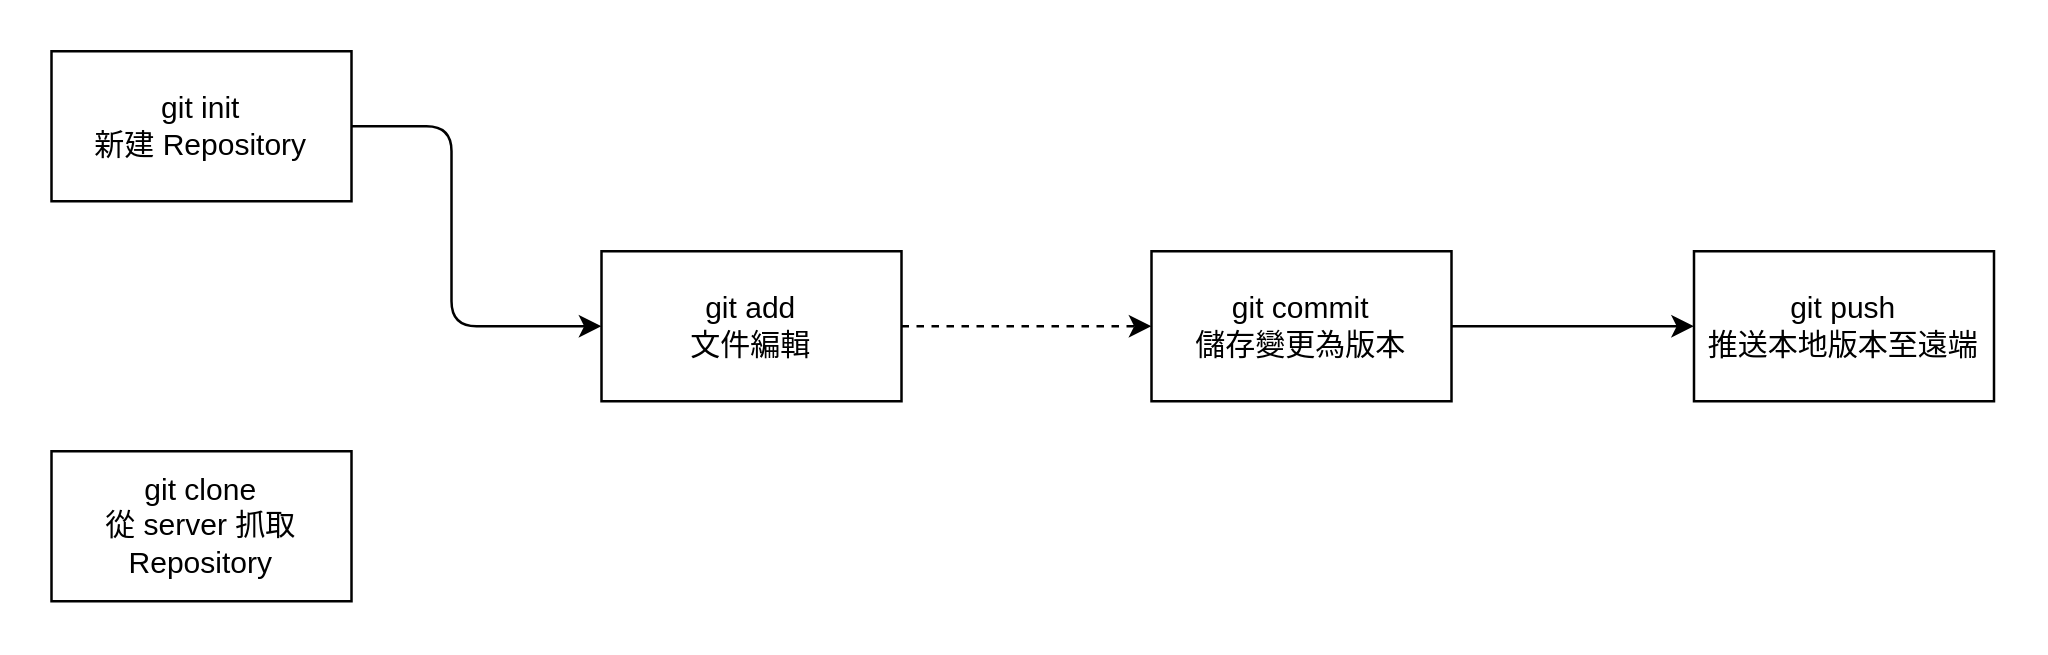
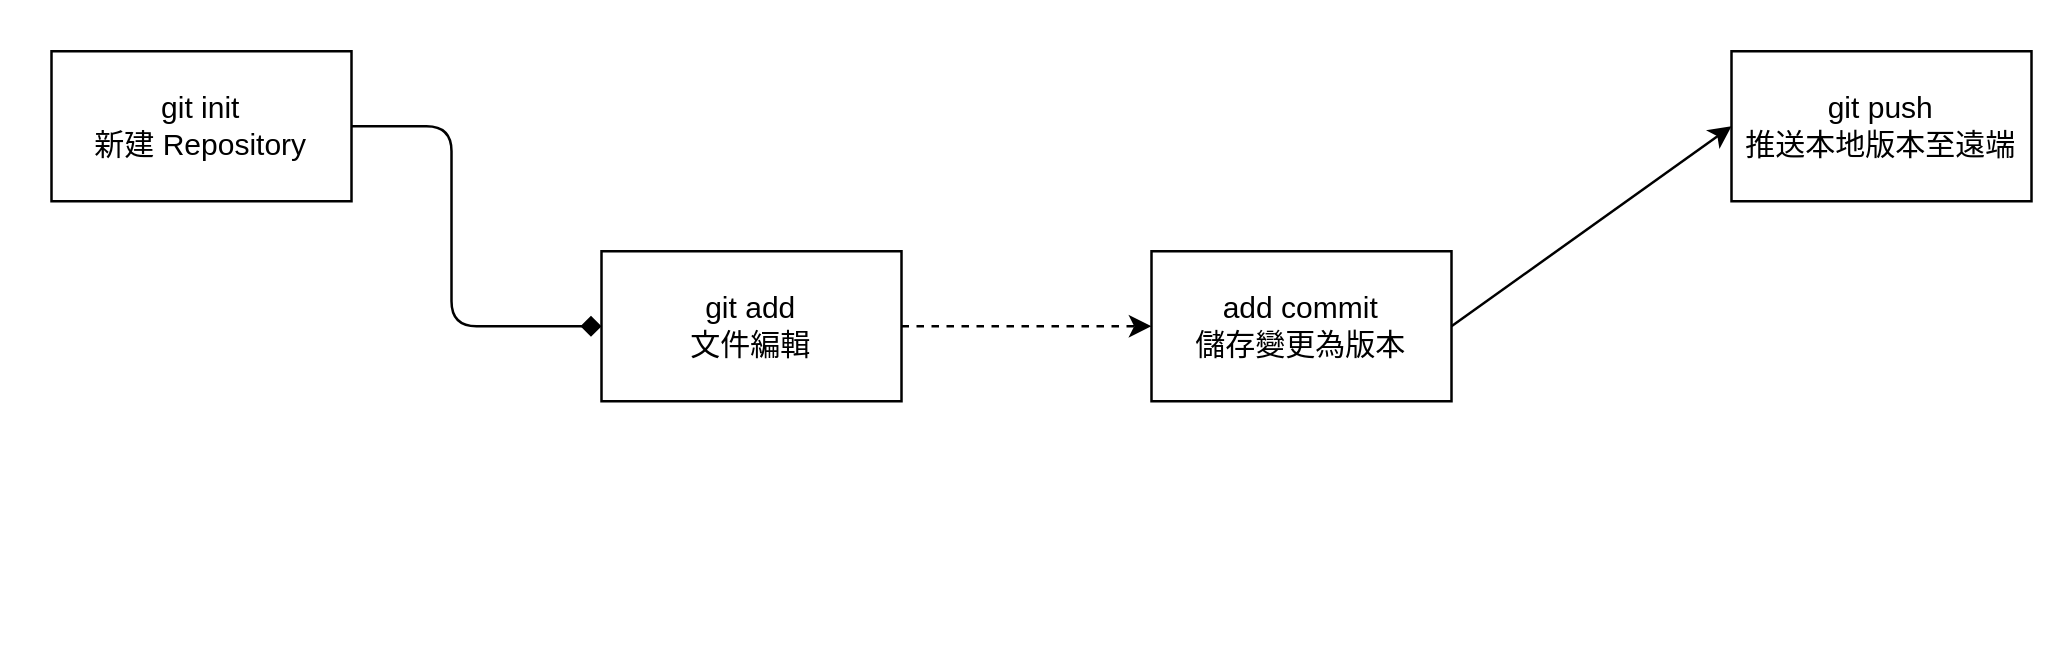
  <mxCell id="0" />
  <mxCell id="1" parent="0" />
  <mxCell id="2" value="git init&lt;br&gt;新建 Repository" style="rounded=0;whiteSpace=wrap;html=1;" vertex="1" parent="1"><mxGeometry x="20" y="20" width="120" height="60" as="geometry" /></mxCell>
- <mxCell id="3" value="git clone&lt;br&gt;從 server 抓取 Repository" style="rounded=0;whiteSpace=wrap;html=1;" vertex="1" parent="1"><mxGeometry x="20" y="180" width="120" height="60" as="geometry" /></mxCell>
  <mxCell id="4" value="git add&lt;br&gt;文件編輯" style="rounded=0;whiteSpace=wrap;html=1;" vertex="1" parent="1"><mxGeometry x="240" y="100" width="120" height="60" as="geometry" /></mxCell>
- <mxCell id="5" value="" style="endArrow=classic;html=1;exitX=1;exitY=0.5;exitDx=0;exitDy=0;entryX=0;entryY=0.5;entryDx=0;entryDy=0;" edge="1" parent="1" source="2" target="4"><mxGeometry width="50" height="50" relative="1" as="geometry"><mxPoint x="90" y="160" as="sourcePoint" /><mxPoint x="140" y="110" as="targetPoint" /><Array as="points"><mxPoint x="180" y="50" /><mxPoint x="180" y="130" /></Array></mxGeometry></mxCell>
+ <mxCell id="5" value="" style="endArrow=diamond;html=1;exitX=1;exitY=0.5;exitDx=0;exitDy=0;entryX=0;entryY=0.5;entryDx=0;entryDy=0;" edge="1" parent="1" source="2" target="4"><mxGeometry width="50" height="50" relative="1" as="geometry"><mxPoint x="90" y="160" as="sourcePoint" /><mxPoint x="140" y="110" as="targetPoint" /><Array as="points"><mxPoint x="180" y="50" /><mxPoint x="180" y="130" /></Array></mxGeometry></mxCell>
  <mxCell id="6" value="" style="endArrow=classic;html=1;entryX=0;entryY=0.5;entryDx=0;entryDy=0;exitX=1;exitY=0.5;exitDx=0;exitDy=0;dashed=1;" edge="1" parent="1" source="4" target="7"><mxGeometry width="50" height="50" relative="1" as="geometry"><mxPoint x="300" y="220" as="sourcePoint" /><mxPoint x="350" y="250" as="targetPoint" /></mxGeometry></mxCell>
- <mxCell id="7" value="git commit&lt;br&gt;儲存變更為版本" style="rounded=0;whiteSpace=wrap;html=1;" vertex="1" parent="1"><mxGeometry x="460" y="100" width="120" height="60" as="geometry" /></mxCell>
- <mxCell id="8" value="git push&lt;br&gt;推送本地版本至遠端" style="rounded=0;whiteSpace=wrap;html=1;" vertex="1" parent="1"><mxGeometry x="677" y="100" width="120" height="60" as="geometry" /></mxCell>
+ <mxCell id="7" value="add commit&lt;br&gt;儲存變更為版本" style="rounded=0;whiteSpace=wrap;html=1;" vertex="1" parent="1"><mxGeometry x="460" y="100" width="120" height="60" as="geometry" /></mxCell>
+ <mxCell id="8" value="git push&lt;br&gt;推送本地版本至遠端" style="rounded=0;whiteSpace=wrap;html=1;" vertex="1" parent="1"><mxGeometry x="692" y="20" width="120" height="60" as="geometry" /></mxCell>
  <mxCell id="9" value="" style="endArrow=classic;html=1;exitX=1;exitY=0.5;exitDx=0;exitDy=0;entryX=0;entryY=0.5;entryDx=0;entryDy=0;" edge="1" parent="1" source="7" target="8"><mxGeometry width="50" height="50" relative="1" as="geometry"><mxPoint x="570" y="330" as="sourcePoint" /><mxPoint x="620" y="280" as="targetPoint" /></mxGeometry></mxCell>
